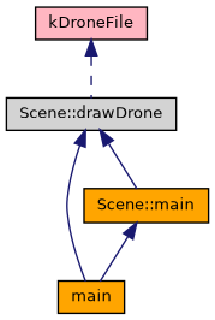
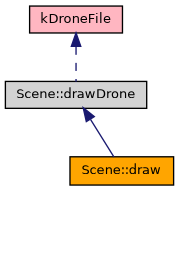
  digraph {
    rankdir=TB
    node [color=black fillcolor=orange fontname=Helvetica fontsize=10 shape=record style=filled]
    edge [color=midnightblue dir=back fontname=Helvetica fontsize=10 labelfontname=Helvetica labelfontsize=10 style=solid]
    n1 [fillcolor=lightpink fontcolor=black height=0.2 label=kDroneFile width=0.4]
    n2 [fillcolor=lightgrey height=0.2 label="Scene::drawDrone" width=0.4]
-   n3 [height=0.2 label=main width=0.4]
-   n4 [height=0.2 label="Scene::main" width=0.4]
+   n4 [height=0.2 label="Scene::draw" width=0.4]
    n1 -> n2 [style=dashed]
-   n2 -> n3
    n2 -> n4
-   n4 -> n3
  }
